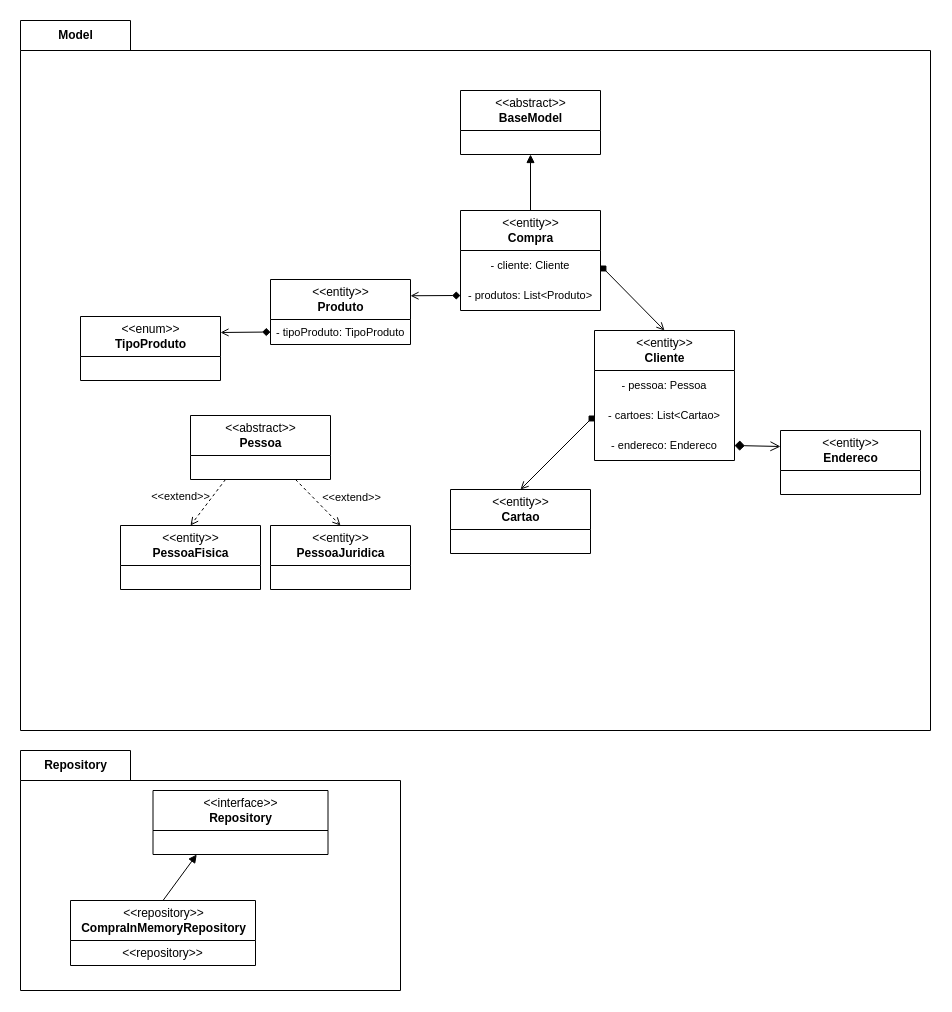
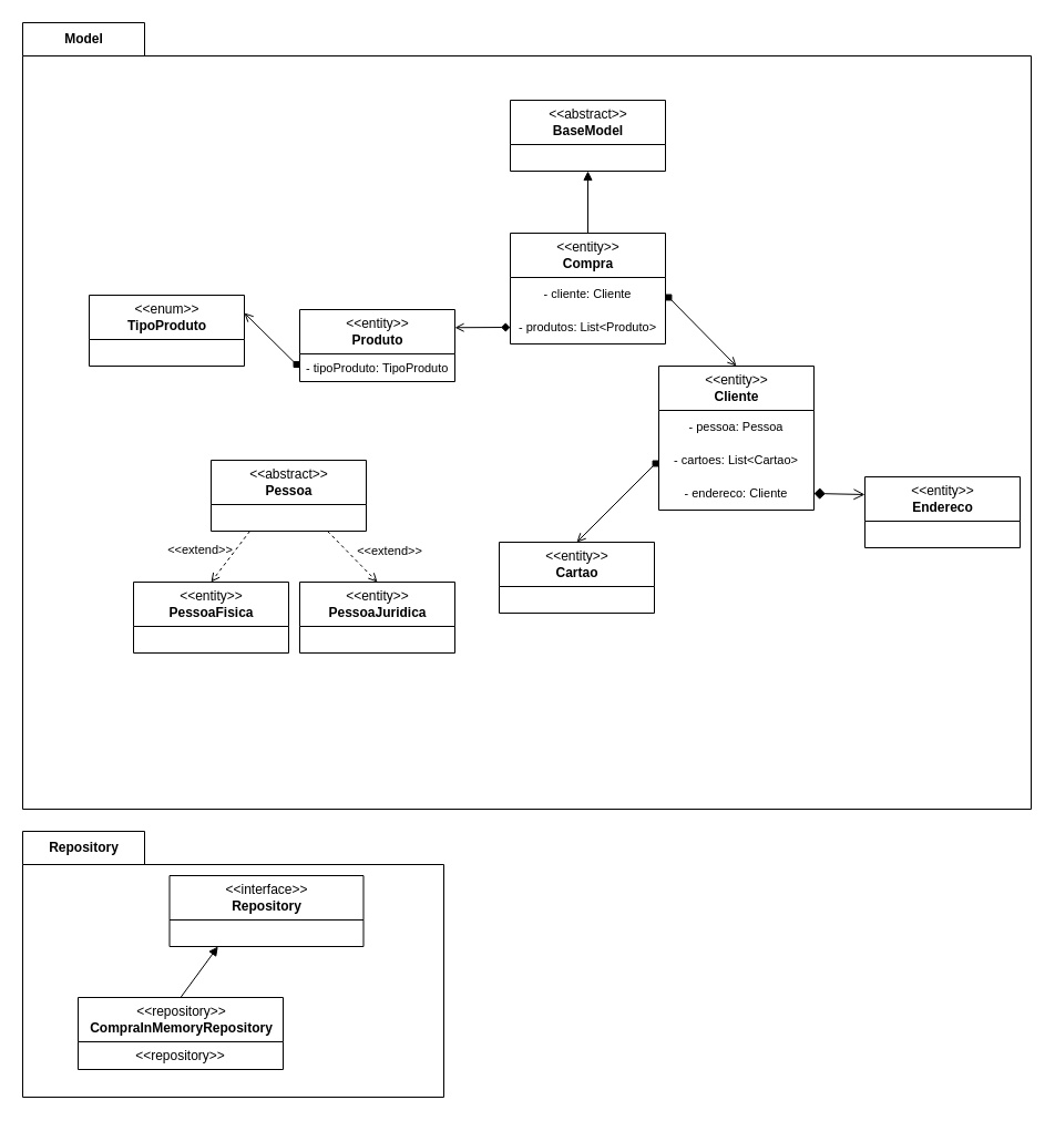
  <mxCell id="0" />
  <mxCell id="1" parent="0" />
  <mxCell id="2" value="Repository" style="shape=folder;fontStyle=1;tabWidth=110;tabHeight=30;tabPosition=left;html=1;boundedLbl=1;labelInHeader=1;container=1;collapsible=0;recursiveResize=0;" parent="1" vertex="1"><mxGeometry x="20" y="750" width="380" height="240" as="geometry" /></mxCell>
  <mxCell id="3" value="&lt;span style=&quot;font-weight: 400&quot;&gt;&amp;lt;&amp;lt;interface&amp;gt;&amp;gt;&lt;/span&gt;&lt;br&gt;Repository" style="swimlane;fontStyle=1;align=center;verticalAlign=middle;childLayout=stackLayout;horizontal=1;startSize=40;horizontalStack=0;resizeParent=1;resizeParentMax=0;resizeLast=0;collapsible=0;marginBottom=0;html=1;" parent="2" vertex="1"><mxGeometry x="132.5" y="40" width="175" height="64" as="geometry" /></mxCell>
  <mxCell id="4" style="edgeStyle=none;rounded=0;orthogonalLoop=1;jettySize=auto;html=1;exitX=0.5;exitY=0;exitDx=0;exitDy=0;entryX=0.25;entryY=1;entryDx=0;entryDy=0;endArrow=block;endFill=1;" parent="2" source="5" target="3" edge="1"><mxGeometry relative="1" as="geometry"><mxPoint x="225.413" y="94" as="targetPoint" /></mxGeometry></mxCell>
  <mxCell id="5" value="&lt;span style=&quot;font-weight: 400&quot;&gt;&amp;lt;&amp;lt;repository&amp;gt;&amp;gt;&lt;/span&gt;&lt;br&gt;CompraInMemoryRepository" style="swimlane;fontStyle=1;align=center;verticalAlign=middle;childLayout=stackLayout;horizontal=1;startSize=40;horizontalStack=0;resizeParent=1;resizeParentMax=0;resizeLast=0;collapsible=0;marginBottom=0;html=1;" parent="2" vertex="1"><mxGeometry x="50" y="150" width="185" height="65" as="geometry" /></mxCell>
  <mxCell id="6" value="&amp;lt;&amp;lt;repository&amp;gt;&amp;gt;" style="text;html=1;strokeColor=none;fillColor=none;align=center;verticalAlign=middle;spacingLeft=4;spacingRight=4;overflow=hidden;rotatable=0;points=[[0,0.5],[1,0.5]];portConstraint=eastwest;" parent="5" vertex="1"><mxGeometry y="40" width="185" height="25" as="geometry" /></mxCell>
  <mxCell id="7" style="edgeStyle=none;rounded=0;orthogonalLoop=1;jettySize=auto;html=1;exitX=0.5;exitY=0;exitDx=0;exitDy=0;" parent="2" source="3" target="3" edge="1"><mxGeometry relative="1" as="geometry" /></mxCell>
  <mxCell id="8" value="Model" style="shape=folder;fontStyle=1;tabWidth=110;tabHeight=30;tabPosition=left;html=1;boundedLbl=1;labelInHeader=1;container=1;collapsible=0;recursiveResize=0;" parent="1" vertex="1"><mxGeometry x="20" y="20" width="910" height="710" as="geometry" /></mxCell>
  <mxCell id="9" value="&lt;span style=&quot;font-weight: 400&quot;&gt;&amp;lt;&amp;lt;abstract&amp;gt;&amp;gt;&lt;/span&gt;&lt;br&gt;Pessoa" style="swimlane;fontStyle=1;align=center;verticalAlign=middle;childLayout=stackLayout;horizontal=1;startSize=40;horizontalStack=0;resizeParent=1;resizeParentMax=0;resizeLast=0;collapsible=0;marginBottom=0;html=1;" parent="8" vertex="1"><mxGeometry x="170" y="395" width="140" height="64" as="geometry" /></mxCell>
  <mxCell id="10" value="&lt;span style=&quot;font-weight: 400&quot;&gt;&amp;lt;&amp;lt;entity&amp;gt;&amp;gt;&lt;/span&gt;&lt;br&gt;PessoaFisica" style="swimlane;fontStyle=1;align=center;verticalAlign=middle;childLayout=stackLayout;horizontal=1;startSize=40;horizontalStack=0;resizeParent=1;resizeParentMax=0;resizeLast=0;collapsible=0;marginBottom=0;html=1;" parent="8" vertex="1"><mxGeometry x="100" y="505" width="140" height="64" as="geometry" /></mxCell>
  <mxCell id="11" value="&lt;span style=&quot;font-weight: 400&quot;&gt;&amp;lt;&amp;lt;entity&amp;gt;&amp;gt;&lt;/span&gt;&lt;br&gt;PessoaJuridica" style="swimlane;fontStyle=1;align=center;verticalAlign=middle;childLayout=stackLayout;horizontal=1;startSize=40;horizontalStack=0;resizeParent=1;resizeParentMax=0;resizeLast=0;collapsible=0;marginBottom=0;html=1;" parent="8" vertex="1"><mxGeometry x="250" y="505" width="140" height="64" as="geometry" /></mxCell>
  <mxCell id="12" value="&lt;span style=&quot;font-weight: 400&quot;&gt;&amp;lt;&amp;lt;entity&amp;gt;&amp;gt;&lt;/span&gt;&lt;br&gt;Cartao" style="swimlane;fontStyle=1;align=center;verticalAlign=middle;childLayout=stackLayout;horizontal=1;startSize=40;horizontalStack=0;resizeParent=1;resizeParentMax=0;resizeLast=0;collapsible=0;marginBottom=0;html=1;" parent="8" vertex="1"><mxGeometry x="430" y="469" width="140" height="64" as="geometry" /></mxCell>
  <mxCell id="13" style="rounded=0;orthogonalLoop=1;jettySize=auto;html=1;exitX=0.5;exitY=0;exitDx=0;exitDy=0;endArrow=diamond;endFill=1;entryX=0;entryY=0.5;entryDx=0;entryDy=0;startArrow=open;startFill=0;" parent="8" source="12" target="18" edge="1"><mxGeometry relative="1" as="geometry"><mxPoint x="480.0" y="450" as="sourcePoint" /><mxPoint x="632.906" y="394" as="targetPoint" /></mxGeometry></mxCell>
  <mxCell id="14" value="&lt;span style=&quot;font-weight: 400&quot;&gt;&amp;lt;&amp;lt;entity&amp;gt;&amp;gt;&lt;/span&gt;&lt;br&gt;Endereco" style="swimlane;fontStyle=1;align=center;verticalAlign=middle;childLayout=stackLayout;horizontal=1;startSize=40;horizontalStack=0;resizeParent=1;resizeParentMax=0;resizeLast=0;collapsible=0;marginBottom=0;html=1;" parent="8" vertex="1"><mxGeometry x="760" y="410" width="140" height="64" as="geometry" /></mxCell>
  <mxCell id="15" style="edgeStyle=none;rounded=0;sketch=0;orthogonalLoop=1;jettySize=auto;html=1;exitX=0.5;exitY=0;exitDx=0;exitDy=0;shadow=0;startArrow=open;startFill=0;endArrow=diamond;endFill=1;entryX=1;entryY=0.5;entryDx=0;entryDy=0;" edge="1" parent="8" source="16" target="31"><mxGeometry relative="1" as="geometry" /></mxCell>
  <mxCell id="16" value="&lt;span style=&quot;font-weight: 400&quot;&gt;&amp;lt;&amp;lt;entity&amp;gt;&amp;gt;&lt;/span&gt;&lt;br&gt;Cliente" style="swimlane;fontStyle=1;align=center;verticalAlign=middle;childLayout=stackLayout;horizontal=1;startSize=40;horizontalStack=0;resizeParent=1;resizeParentMax=0;resizeLast=0;collapsible=0;marginBottom=0;html=1;" parent="8" vertex="1"><mxGeometry x="574" y="310" width="140" height="130" as="geometry" /></mxCell>
  <mxCell id="17" value="- pessoa: Pessoa" style="text;html=1;strokeColor=none;fillColor=none;align=center;verticalAlign=middle;whiteSpace=wrap;rounded=0;fontSize=11;" vertex="1" parent="16"><mxGeometry y="40" width="140" height="30" as="geometry" /></mxCell>
  <mxCell id="18" value="- cartoes: List&amp;lt;Cartao&amp;gt;" style="text;html=1;strokeColor=none;fillColor=none;align=center;verticalAlign=middle;whiteSpace=wrap;rounded=0;fontSize=11;" vertex="1" parent="16"><mxGeometry y="70" width="140" height="30" as="geometry" /></mxCell>
- <mxCell id="19" value="- endereco: Endereco" style="text;html=1;strokeColor=none;fillColor=none;align=center;verticalAlign=middle;whiteSpace=wrap;rounded=0;fontSize=11;" vertex="1" parent="16"><mxGeometry y="100" width="140" height="30" as="geometry" /></mxCell>
+ <mxCell id="19" value="- endereco: Cliente" style="text;html=1;strokeColor=none;fillColor=none;align=center;verticalAlign=middle;whiteSpace=wrap;rounded=0;fontSize=11;" vertex="1" parent="16"><mxGeometry y="100" width="140" height="30" as="geometry" /></mxCell>
  <mxCell id="20" value="&amp;lt;&amp;lt;extend&amp;gt;&amp;gt;" style="html=1;verticalAlign=bottom;labelBackgroundColor=none;endArrow=open;endFill=0;dashed=1;rounded=0;entryX=0.5;entryY=0;entryDx=0;entryDy=0;exitX=0.25;exitY=1;exitDx=0;exitDy=0;" parent="8" source="9" target="10" edge="1"><mxGeometry x="0.659" y="-20" width="160" relative="1" as="geometry"><mxPoint x="315.043" y="394" as="sourcePoint" /><mxPoint x="501" y="650" as="targetPoint" /><mxPoint as="offset" /></mxGeometry></mxCell>
  <mxCell id="21" value="&amp;lt;&amp;lt;extend&amp;gt;&amp;gt;" style="html=1;verticalAlign=bottom;labelBackgroundColor=none;endArrow=open;endFill=0;dashed=1;rounded=0;exitX=0.75;exitY=1;exitDx=0;exitDy=0;entryX=0.5;entryY=0;entryDx=0;entryDy=0;" parent="8" source="9" target="11" edge="1"><mxGeometry x="0.792" y="21" width="160" relative="1" as="geometry"><mxPoint x="363.04" y="394.075" as="sourcePoint" /><mxPoint x="191" y="460" as="targetPoint" /><mxPoint as="offset" /></mxGeometry></mxCell>
  <mxCell id="22" value="" style="endArrow=diamond;startArrow=open;endFill=1;startFill=0;html=1;verticalAlign=bottom;labelBackgroundColor=none;strokeWidth=1;startSize=8;endSize=8;rounded=0;exitX=0;exitY=0.25;exitDx=0;exitDy=0;entryX=1;entryY=0.5;entryDx=0;entryDy=0;" parent="8" source="14" target="19" edge="1"><mxGeometry width="160" relative="1" as="geometry"><mxPoint x="191" y="397" as="sourcePoint" /><mxPoint x="664.957" y="394" as="targetPoint" /></mxGeometry></mxCell>
  <mxCell id="23" value="&lt;span style=&quot;font-weight: normal&quot;&gt;&amp;lt;&amp;lt;entity&amp;gt;&amp;gt;&lt;/span&gt;&lt;br&gt;Produto" style="swimlane;fontStyle=1;align=center;verticalAlign=middle;childLayout=stackLayout;horizontal=1;startSize=40;horizontalStack=0;resizeParent=1;resizeParentMax=0;resizeLast=0;collapsible=0;marginBottom=0;html=1;" parent="8" vertex="1"><mxGeometry x="250" y="259" width="140" height="65" as="geometry" /></mxCell>
  <mxCell id="24" value="&lt;font style=&quot;font-size: 11px&quot;&gt;- tipoProduto: TipoProduto&lt;/font&gt;" style="text;html=1;strokeColor=none;fillColor=none;align=left;verticalAlign=middle;spacingLeft=4;spacingRight=4;overflow=hidden;rotatable=0;points=[[0,0.5],[1,0.5]];portConstraint=eastwest;" vertex="1" parent="23"><mxGeometry y="40" width="140" height="25" as="geometry" /></mxCell>
  <mxCell id="25" value="" style="rounded=0;orthogonalLoop=1;jettySize=auto;html=1;entryX=0;entryY=0.5;entryDx=0;entryDy=0;exitX=1;exitY=0.25;exitDx=0;exitDy=0;endArrow=diamond;endFill=1;startArrow=open;startFill=0;" edge="1" parent="8" source="26" target="24"><mxGeometry relative="1" as="geometry" /></mxCell>
- <mxCell id="26" value="&lt;span style=&quot;font-weight: normal&quot;&gt;&amp;lt;&amp;lt;enum&amp;gt;&amp;gt;&lt;/span&gt;&lt;br&gt;TipoProduto" style="swimlane;fontStyle=1;align=center;verticalAlign=middle;childLayout=stackLayout;horizontal=1;startSize=40;horizontalStack=0;resizeParent=1;resizeParentMax=0;resizeLast=0;collapsible=0;marginBottom=0;html=1;" vertex="1" parent="8"><mxGeometry x="60" y="296" width="140" height="64" as="geometry" /></mxCell>
+ <mxCell id="26" value="&lt;span style=&quot;font-weight: normal&quot;&gt;&amp;lt;&amp;lt;enum&amp;gt;&amp;gt;&lt;/span&gt;&lt;br&gt;TipoProduto" style="swimlane;fontStyle=1;align=center;verticalAlign=middle;childLayout=stackLayout;horizontal=1;startSize=40;horizontalStack=0;resizeParent=1;resizeParentMax=0;resizeLast=0;collapsible=0;marginBottom=0;html=1;" vertex="1" parent="8"><mxGeometry x="60" y="246" width="140" height="64" as="geometry" /></mxCell>
  <mxCell id="27" value="" style="edgeStyle=none;rounded=0;orthogonalLoop=1;jettySize=auto;html=1;endArrow=none;endFill=0;startArrow=block;startFill=1;shadow=0;sketch=0;" edge="1" parent="8" source="28" target="30"><mxGeometry relative="1" as="geometry" /></mxCell>
  <mxCell id="28" value="&lt;span style=&quot;font-weight: 400&quot;&gt;&amp;lt;&amp;lt;abstract&amp;gt;&amp;gt;&lt;/span&gt;&lt;br&gt;BaseModel" style="swimlane;fontStyle=1;align=center;verticalAlign=middle;childLayout=stackLayout;horizontal=1;startSize=40;horizontalStack=0;resizeParent=1;resizeParentMax=0;resizeLast=0;collapsible=0;marginBottom=0;html=1;" vertex="1" parent="8"><mxGeometry x="440" y="70" width="140" height="64" as="geometry" /></mxCell>
  <mxCell id="29" style="edgeStyle=none;rounded=0;sketch=0;orthogonalLoop=1;jettySize=auto;html=1;exitX=0;exitY=0.5;exitDx=0;exitDy=0;shadow=0;startArrow=diamond;startFill=1;endArrow=open;endFill=0;entryX=1;entryY=0.25;entryDx=0;entryDy=0;" edge="1" parent="8" source="32" target="23"><mxGeometry relative="1" as="geometry"><mxPoint x="390" y="244" as="targetPoint" /></mxGeometry></mxCell>
  <mxCell id="30" value="&lt;span style=&quot;font-weight: 400&quot;&gt;&amp;lt;&amp;lt;entity&amp;gt;&amp;gt;&lt;/span&gt;&lt;br&gt;Compra" style="swimlane;fontStyle=1;align=center;verticalAlign=middle;childLayout=stackLayout;horizontal=1;startSize=40;horizontalStack=0;resizeParent=1;resizeParentMax=0;resizeLast=0;collapsible=0;marginBottom=0;html=1;" vertex="1" parent="8"><mxGeometry x="440" y="190" width="140" height="100" as="geometry" /></mxCell>
  <mxCell id="31" value="- cliente: Cliente" style="text;html=1;strokeColor=none;fillColor=none;align=center;verticalAlign=middle;whiteSpace=wrap;rounded=0;fontSize=11;" vertex="1" parent="30"><mxGeometry y="40" width="140" height="30" as="geometry" /></mxCell>
  <mxCell id="32" value="- produtos: List&amp;lt;Produto&amp;gt;" style="text;html=1;strokeColor=none;fillColor=none;align=center;verticalAlign=middle;whiteSpace=wrap;rounded=0;fontSize=11;" vertex="1" parent="30"><mxGeometry y="70" width="140" height="30" as="geometry" /></mxCell>
